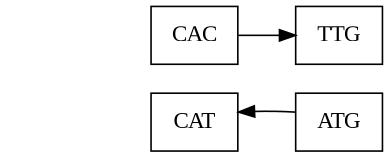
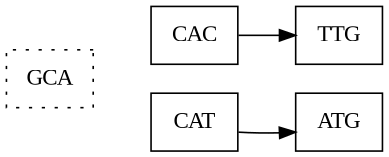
  digraph {
    fontname="Liberation Serif"
    rankdir=LR
    node [fontname="Liberation Serif" shape=box]
    edge [color=black fontname="Liberation Serif"]
    CAC
    TTG
+   GCA [style=dotted]
    CAT
    ATG
    CAC -> TTG
-   ATG -> CAT
+   GCA -> CAC [style=invis]
+   GCA -> CAT [style=invis]
+   CAT -> ATG
  }
